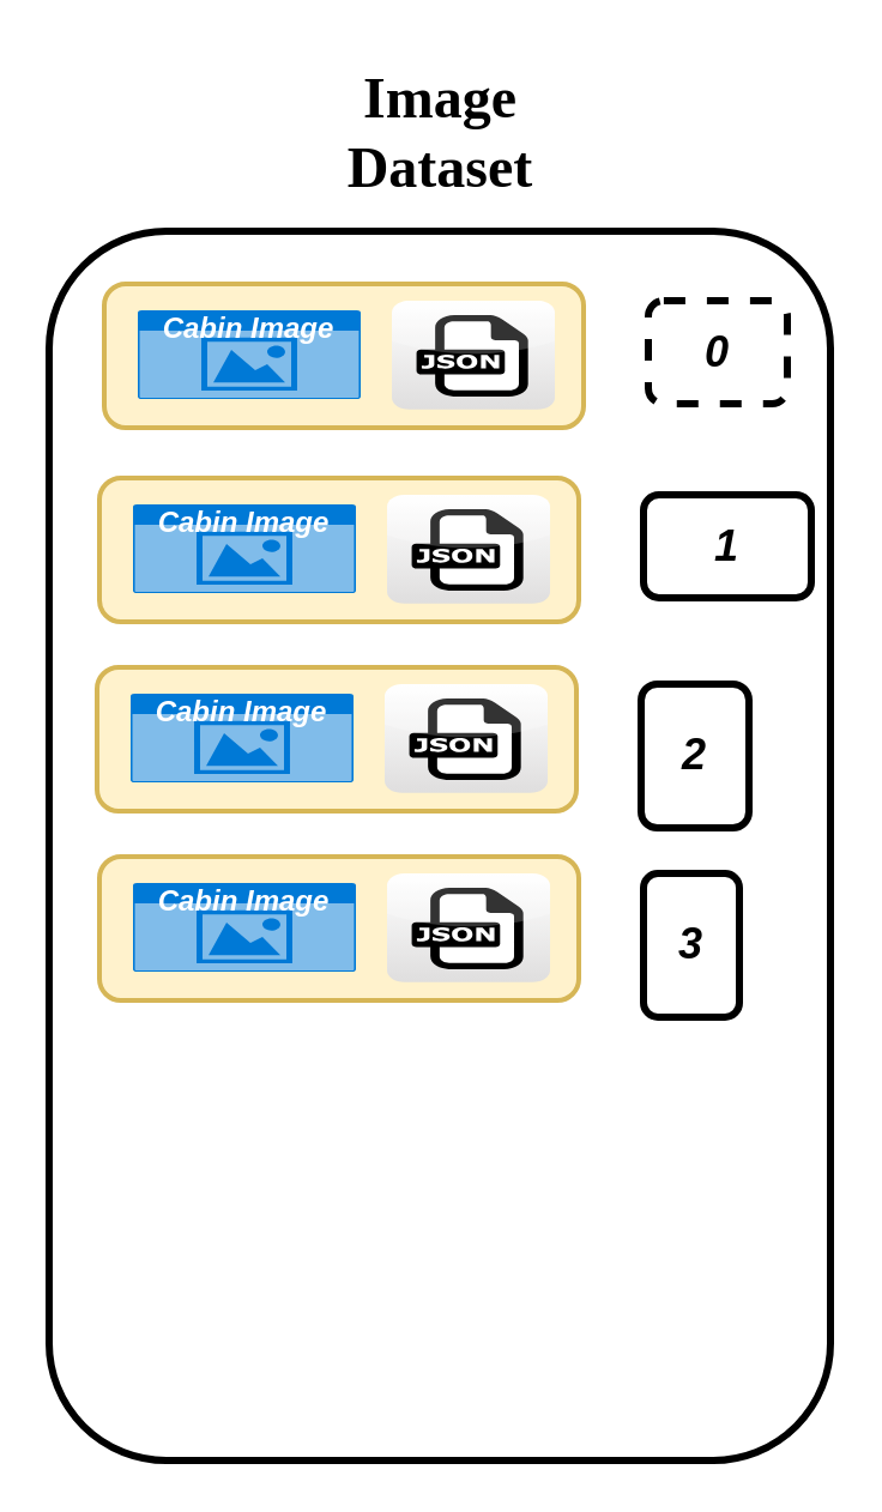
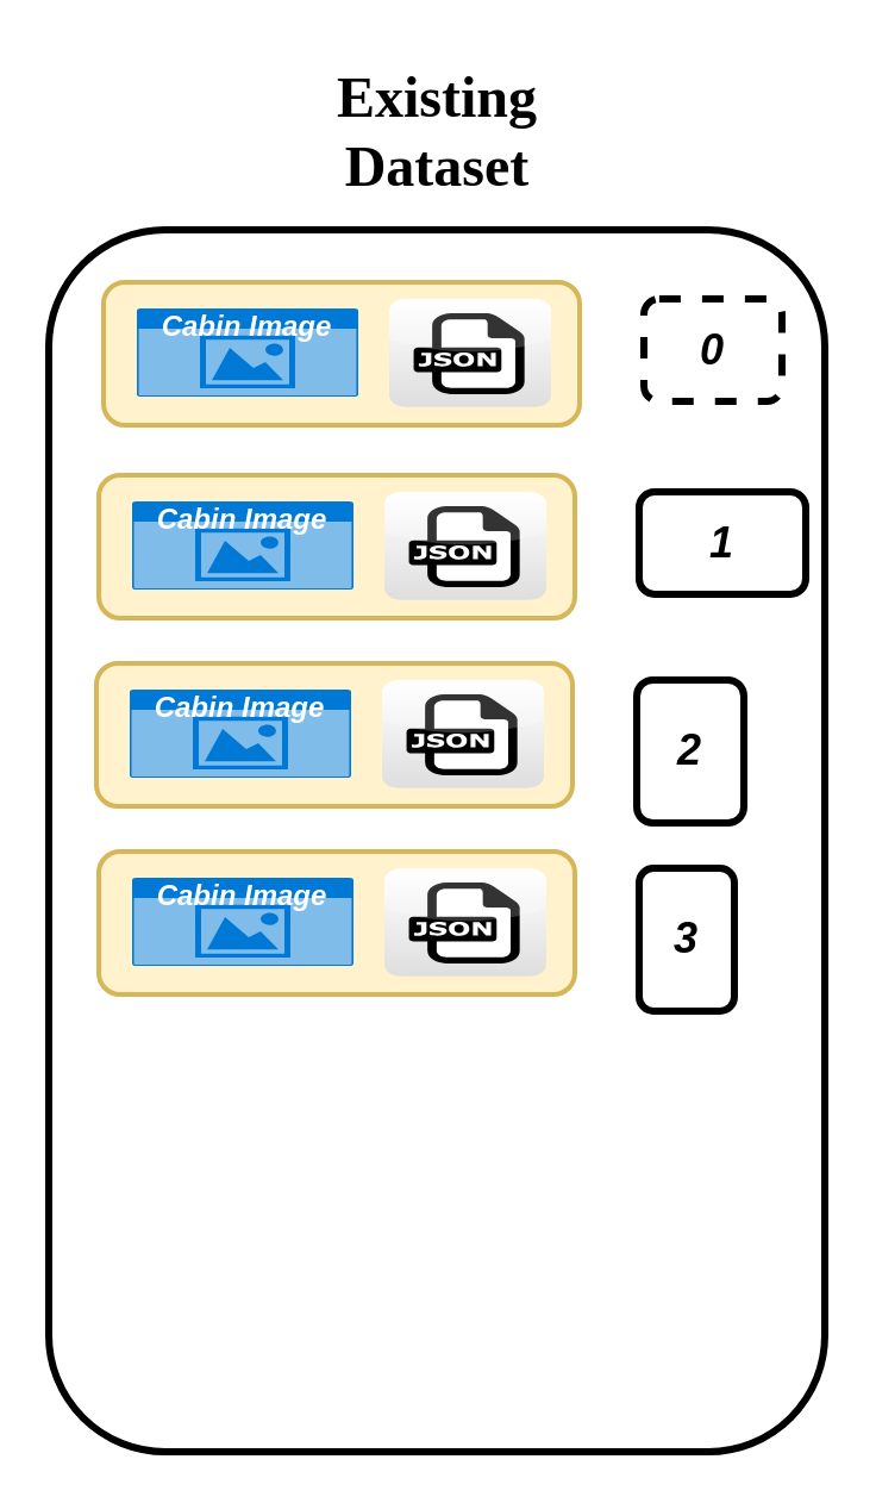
  <mxCell id="0" />
  <mxCell id="1" parent="0" />
  <mxCell id="2" value="" style="rounded=1;whiteSpace=wrap;html=1;strokeWidth=3;" vertex="1" parent="1"><mxGeometry x="20" y="96" width="326" height="513" as="geometry" /></mxCell>
- <mxCell id="3" value="&lt;font face=&quot;Georgia&quot; style=&quot;font-size: 24px;&quot;&gt;&lt;b&gt;Image&lt;/b&gt;&lt;/font&gt;&lt;div&gt;&lt;font face=&quot;Georgia&quot; style=&quot;font-size: 24px;&quot;&gt;&lt;b&gt;Dataset&lt;/b&gt;&lt;/font&gt;&lt;/div&gt;" style="text;html=1;align=center;verticalAlign=middle;resizable=0;points=[];autosize=1;strokeColor=none;fillColor=none;" vertex="1" parent="1"><mxGeometry x="132" y="20" width="102" height="70" as="geometry" /></mxCell>
+ <mxCell id="3" value="&lt;font face=&quot;Georgia&quot; style=&quot;font-size: 24px;&quot;&gt;&lt;b&gt;Existing&lt;/b&gt;&lt;/font&gt;&lt;div&gt;&lt;font face=&quot;Georgia&quot; style=&quot;font-size: 24px;&quot;&gt;&lt;b&gt;Dataset&lt;/b&gt;&lt;/font&gt;&lt;/div&gt;" style="text;html=1;align=center;verticalAlign=middle;resizable=0;points=[];autosize=1;strokeColor=none;fillColor=none;" vertex="1" parent="1"><mxGeometry x="132" y="20" width="102" height="70" as="geometry" /></mxCell>
  <mxCell id="4" value="&lt;font style=&quot;font-size: 18px;&quot;&gt;&lt;b&gt;&lt;i&gt;0&lt;/i&gt;&lt;/b&gt;&lt;/font&gt;" style="rounded=1;whiteSpace=wrap;html=1;strokeWidth=3;dashed=1;" vertex="1" parent="1"><mxGeometry x="270" y="125" width="58" height="43" as="geometry" /></mxCell>
  <mxCell id="5" value="" style="rounded=1;whiteSpace=wrap;html=1;strokeWidth=2;fillColor=#fff2cc;strokeColor=#d6b656;" vertex="1" parent="1"><mxGeometry x="43" y="118" width="200" height="60" as="geometry" /></mxCell>
  <mxCell id="6" value="&lt;b&gt;&lt;i&gt;Cabin Image&lt;/i&gt;&lt;/b&gt;" style="html=1;whiteSpace=wrap;strokeColor=none;fillColor=#0079D6;labelPosition=center;verticalLabelPosition=middle;verticalAlign=top;align=center;fontSize=12;outlineConnect=0;spacingTop=-6;fontColor=#FFFFFF;sketch=0;shape=mxgraph.sitemap.photo;" vertex="1" parent="1"><mxGeometry x="57" y="129" width="93" height="37" as="geometry" /></mxCell>
  <mxCell id="7" value="" style="dashed=0;outlineConnect=0;html=1;align=center;labelPosition=center;verticalLabelPosition=bottom;verticalAlign=top;shape=mxgraph.webicons.json;gradientColor=#DFDEDE" vertex="1" parent="1"><mxGeometry x="163" y="125" width="68" height="45.4" as="geometry" /></mxCell>
  <mxCell id="8" value="&lt;font style=&quot;font-size: 18px;&quot;&gt;&lt;b&gt;&lt;i&gt;1&lt;/i&gt;&lt;/b&gt;&lt;/font&gt;" style="rounded=1;whiteSpace=wrap;html=1;strokeWidth=3;" vertex="1" parent="1"><mxGeometry x="268" y="206" width="70" height="43" as="geometry" /></mxCell>
  <mxCell id="9" value="" style="rounded=1;whiteSpace=wrap;html=1;strokeWidth=2;fillColor=#fff2cc;strokeColor=#d6b656;" vertex="1" parent="1"><mxGeometry x="41" y="199" width="200" height="60" as="geometry" /></mxCell>
  <mxCell id="10" value="&lt;b&gt;&lt;i&gt;Cabin Image&lt;/i&gt;&lt;/b&gt;" style="html=1;whiteSpace=wrap;strokeColor=none;fillColor=#0079D6;labelPosition=center;verticalLabelPosition=middle;verticalAlign=top;align=center;fontSize=12;outlineConnect=0;spacingTop=-6;fontColor=#FFFFFF;sketch=0;shape=mxgraph.sitemap.photo;" vertex="1" parent="1"><mxGeometry x="55" y="210" width="93" height="37" as="geometry" /></mxCell>
  <mxCell id="11" value="" style="dashed=0;outlineConnect=0;html=1;align=center;labelPosition=center;verticalLabelPosition=bottom;verticalAlign=top;shape=mxgraph.webicons.json;gradientColor=#DFDEDE" vertex="1" parent="1"><mxGeometry x="161" y="206" width="68" height="45.4" as="geometry" /></mxCell>
  <mxCell id="12" value="&lt;font style=&quot;font-size: 18px;&quot;&gt;&lt;b&gt;&lt;i&gt;2&lt;/i&gt;&lt;/b&gt;&lt;/font&gt;" style="rounded=1;whiteSpace=wrap;html=1;strokeWidth=3;" vertex="1" parent="1"><mxGeometry x="267" y="285" width="45" height="60" as="geometry" /></mxCell>
  <mxCell id="13" value="" style="rounded=1;whiteSpace=wrap;html=1;strokeWidth=2;fillColor=#fff2cc;strokeColor=#d6b656;" vertex="1" parent="1"><mxGeometry x="40" y="278" width="200" height="60" as="geometry" /></mxCell>
  <mxCell id="14" value="&lt;b&gt;&lt;i&gt;Cabin Image&lt;/i&gt;&lt;/b&gt;" style="html=1;whiteSpace=wrap;strokeColor=none;fillColor=#0079D6;labelPosition=center;verticalLabelPosition=middle;verticalAlign=top;align=center;fontSize=12;outlineConnect=0;spacingTop=-6;fontColor=#FFFFFF;sketch=0;shape=mxgraph.sitemap.photo;" vertex="1" parent="1"><mxGeometry x="54" y="289" width="93" height="37" as="geometry" /></mxCell>
  <mxCell id="15" value="" style="dashed=0;outlineConnect=0;html=1;align=center;labelPosition=center;verticalLabelPosition=bottom;verticalAlign=top;shape=mxgraph.webicons.json;gradientColor=#DFDEDE" vertex="1" parent="1"><mxGeometry x="160" y="285" width="68" height="45.4" as="geometry" /></mxCell>
  <mxCell id="16" value="&lt;font style=&quot;font-size: 18px;&quot;&gt;&lt;b&gt;&lt;i&gt;3&lt;/i&gt;&lt;/b&gt;&lt;/font&gt;" style="rounded=1;whiteSpace=wrap;html=1;strokeWidth=3;" vertex="1" parent="1"><mxGeometry x="268" y="364" width="40" height="60" as="geometry" /></mxCell>
  <mxCell id="17" value="" style="rounded=1;whiteSpace=wrap;html=1;strokeWidth=2;fillColor=#fff2cc;strokeColor=#d6b656;" vertex="1" parent="1"><mxGeometry x="41" y="357" width="200" height="60" as="geometry" /></mxCell>
  <mxCell id="18" value="&lt;b&gt;&lt;i&gt;Cabin Image&lt;/i&gt;&lt;/b&gt;" style="html=1;whiteSpace=wrap;strokeColor=none;fillColor=#0079D6;labelPosition=center;verticalLabelPosition=middle;verticalAlign=top;align=center;fontSize=12;outlineConnect=0;spacingTop=-6;fontColor=#FFFFFF;sketch=0;shape=mxgraph.sitemap.photo;" vertex="1" parent="1"><mxGeometry x="55" y="368" width="93" height="37" as="geometry" /></mxCell>
  <mxCell id="19" value="" style="dashed=0;outlineConnect=0;html=1;align=center;labelPosition=center;verticalLabelPosition=bottom;verticalAlign=top;shape=mxgraph.webicons.json;gradientColor=#DFDEDE" vertex="1" parent="1"><mxGeometry x="161" y="364" width="68" height="45.4" as="geometry" /></mxCell>
